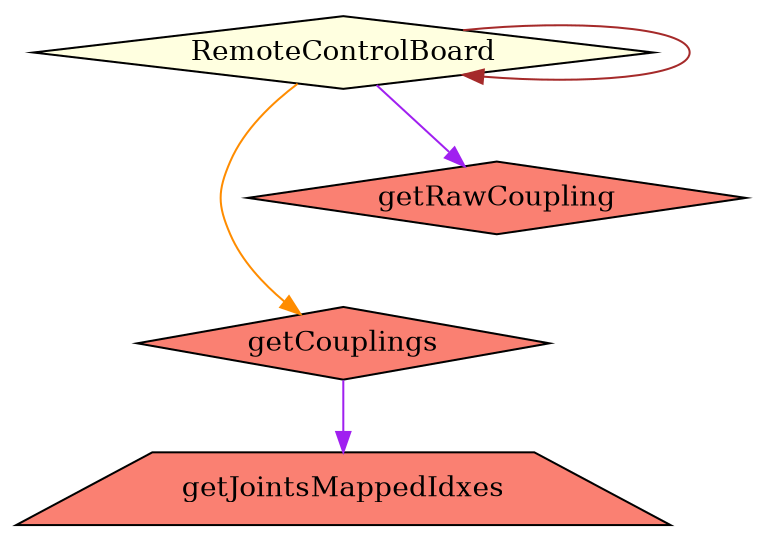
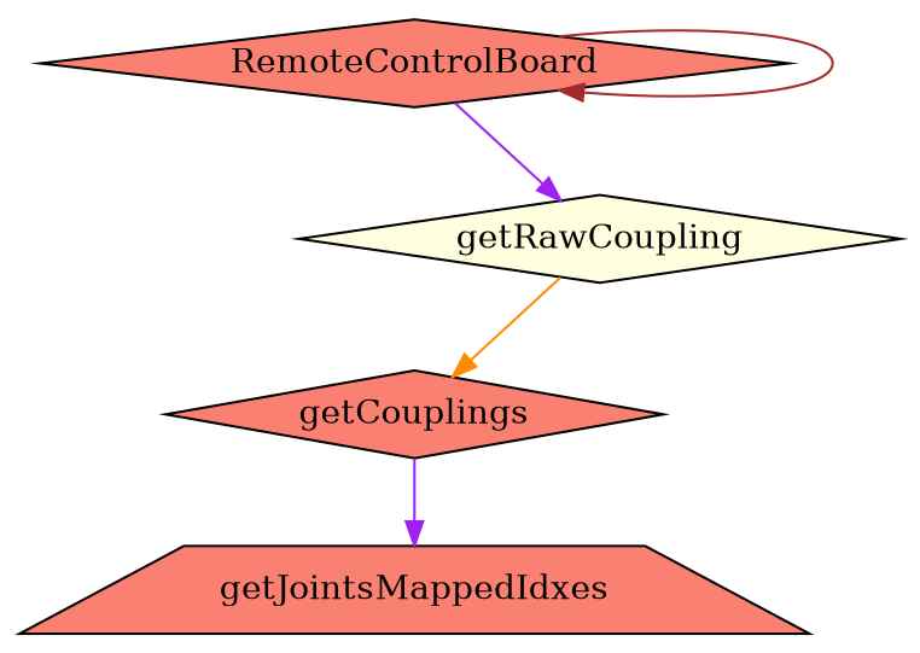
  digraph {
    node [fillcolor=lightyellow shape=diamond style=filled]
    edge [color=purple]
-   RemoteControlBoard
+   RemoteControlBoard [fillcolor=salmon]
    getCouplings [fillcolor=salmon]
-   getRawCoupling [fillcolor=salmon]
+   getRawCoupling
    getJointsMappedIdxes [fillcolor=salmon shape=trapezium]
    RemoteControlBoard -> RemoteControlBoard [color=brown]
-   RemoteControlBoard -> getCouplings [color=darkorange]
+   getRawCoupling -> getCouplings [color=darkorange]
    RemoteControlBoard -> getRawCoupling
    getCouplings -> getJointsMappedIdxes
  }
